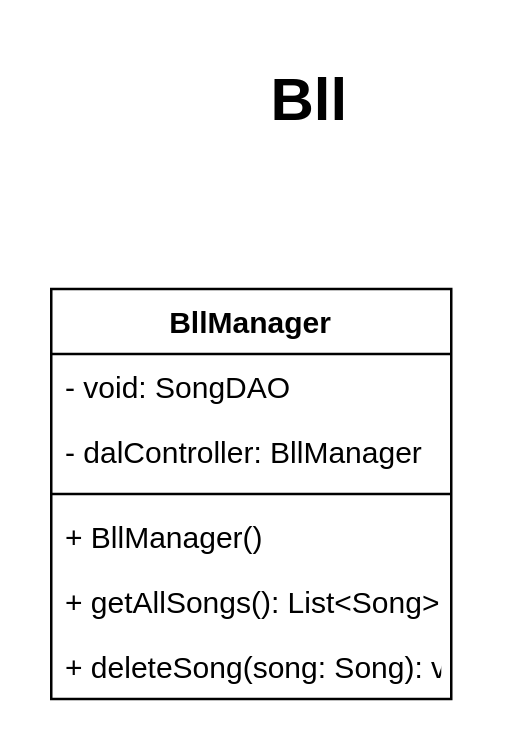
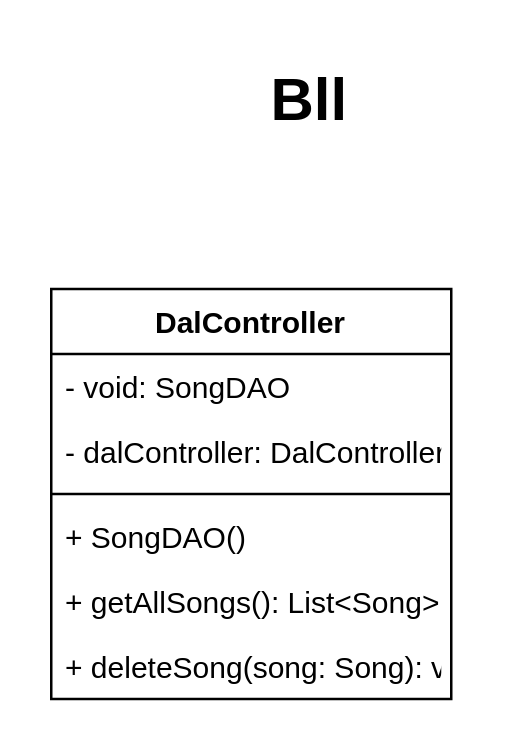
  <mxCell id="0" />
  <mxCell id="1" parent="0" />
  <mxCell id="2" value="Bll" style="text;strokeColor=none;fillColor=none;html=1;fontSize=24;fontStyle=1;verticalAlign=middle;align=center;" vertex="1" parent="1"><mxGeometry x="73" y="20" width="100" height="40" as="geometry" /></mxCell>
- <mxCell id="3" value="BllManager" style="swimlane;fontStyle=1;align=center;verticalAlign=top;childLayout=stackLayout;horizontal=1;startSize=26;horizontalStack=0;resizeParent=1;resizeParentMax=0;resizeLast=0;collapsible=1;marginBottom=0;" vertex="1" parent="1"><mxGeometry x="20" y="115" width="160" height="164" as="geometry" /></mxCell>
+ <mxCell id="3" value="DalController" style="swimlane;fontStyle=1;align=center;verticalAlign=top;childLayout=stackLayout;horizontal=1;startSize=26;horizontalStack=0;resizeParent=1;resizeParentMax=0;resizeLast=0;collapsible=1;marginBottom=0;" vertex="1" parent="1"><mxGeometry x="20" y="115" width="160" height="164" as="geometry" /></mxCell>
  <mxCell id="4" value="- void: SongDAO" style="text;strokeColor=none;fillColor=none;align=left;verticalAlign=top;spacingLeft=4;spacingRight=4;overflow=hidden;rotatable=0;points=[[0,0.5],[1,0.5]];portConstraint=eastwest;" vertex="1" parent="3"><mxGeometry y="26" width="160" height="26" as="geometry" /></mxCell>
- <mxCell id="5" value="- dalController: BllManager" style="text;strokeColor=none;fillColor=none;align=left;verticalAlign=top;spacingLeft=4;spacingRight=4;overflow=hidden;rotatable=0;points=[[0,0.5],[1,0.5]];portConstraint=eastwest;" vertex="1" parent="3"><mxGeometry y="52" width="160" height="26" as="geometry" /></mxCell>
+ <mxCell id="5" value="- dalController: DalController" style="text;strokeColor=none;fillColor=none;align=left;verticalAlign=top;spacingLeft=4;spacingRight=4;overflow=hidden;rotatable=0;points=[[0,0.5],[1,0.5]];portConstraint=eastwest;" vertex="1" parent="3"><mxGeometry y="52" width="160" height="26" as="geometry" /></mxCell>
  <mxCell id="6" value="" style="line;strokeWidth=1;fillColor=none;align=left;verticalAlign=middle;spacingTop=-1;spacingLeft=3;spacingRight=3;rotatable=0;labelPosition=right;points=[];portConstraint=eastwest;" vertex="1" parent="3"><mxGeometry y="78" width="160" height="8" as="geometry" /></mxCell>
- <mxCell id="7" value="+ BllManager()" style="text;strokeColor=none;fillColor=none;align=left;verticalAlign=top;spacingLeft=4;spacingRight=4;overflow=hidden;rotatable=0;points=[[0,0.5],[1,0.5]];portConstraint=eastwest;" vertex="1" parent="3"><mxGeometry y="86" width="160" height="26" as="geometry" /></mxCell>
+ <mxCell id="7" value="+ SongDAO()" style="text;strokeColor=none;fillColor=none;align=left;verticalAlign=top;spacingLeft=4;spacingRight=4;overflow=hidden;rotatable=0;points=[[0,0.5],[1,0.5]];portConstraint=eastwest;" vertex="1" parent="3"><mxGeometry y="86" width="160" height="26" as="geometry" /></mxCell>
  <mxCell id="8" value="+ getAllSongs(): List&lt;Song&gt;" style="text;strokeColor=none;fillColor=none;align=left;verticalAlign=top;spacingLeft=4;spacingRight=4;overflow=hidden;rotatable=0;points=[[0,0.5],[1,0.5]];portConstraint=eastwest;" vertex="1" parent="3"><mxGeometry y="112" width="160" height="26" as="geometry" /></mxCell>
  <mxCell id="9" value="+ deleteSong(song: Song): void" style="text;strokeColor=none;fillColor=none;align=left;verticalAlign=top;spacingLeft=4;spacingRight=4;overflow=hidden;rotatable=0;points=[[0,0.5],[1,0.5]];portConstraint=eastwest;" vertex="1" parent="3"><mxGeometry y="138" width="160" height="26" as="geometry" /></mxCell>
